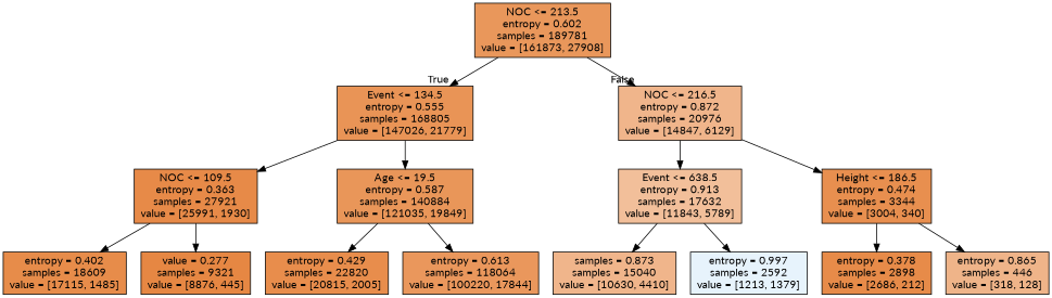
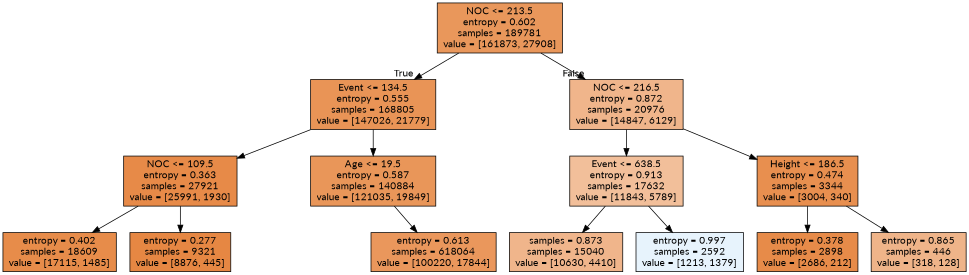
  digraph {
    fontname=Lato
    node [color=black fillcolor="#f0b58b" fontname=Lato shape=box style=filled]
    edge [fontname=Lato]
    n1 [fillcolor="#e9975b" label="NOC <= 213.5\nentropy = 0.602\nsamples = 189781\nvalue = [161873, 27908]"]
    n2 [fillcolor="#e99456" label="Event <= 134.5\nentropy = 0.555\nsamples = 168805\nvalue = [147026, 21779]"]
    n3 [label="NOC <= 216.5\nentropy = 0.872\nsamples = 20976\nvalue = [14847, 6129]"]
    n4 [fillcolor="#e78a48" label="NOC <= 109.5\nentropy = 0.363\nsamples = 27921\nvalue = [25991, 1930]"]
    n5 [fillcolor="#e99659" label="Age <= 19.5\nentropy = 0.587\nsamples = 140884\nvalue = [121035, 19849]"]
    n6 [fillcolor="#f2bf9a" label="Event <= 638.5\nentropy = 0.913\nsamples = 17632\nvalue = [11843, 5789]"]
    n7 [fillcolor="#e88f4f" label="Height <= 186.5\nentropy = 0.474\nsamples = 3344\nvalue = [3004, 340]"]
    n8 [fillcolor="#e78c4a" label="entropy = 0.402\nsamples = 18609\nvalue = [17115, 1485]"]
-   n9 [fillcolor="#e68743" label="value = 0.277\nsamples = 9321\nvalue = [8876, 445]"]
-   n10 [fillcolor="#e88d4c" label="entropy = 0.429\nsamples = 22820\nvalue = [20815, 2005]"]
-   n11 [fillcolor="#ea975c" label="entropy = 0.613\nsamples = 118064\nvalue = [100220, 17844]"]
+   n9 [fillcolor="#e68743" label="entropy = 0.277\nsamples = 9321\nvalue = [8876, 445]"]
+   n11 [fillcolor="#ea975c" label="entropy = 0.613\nsamples = 618064\nvalue = [100220, 17844]"]
    n12 [label="samples = 0.873\nsamples = 15040\nvalue = [10630, 4410]"]
    n13 [fillcolor="#e7f3fc" label="entropy = 0.997\nsamples = 2592\nvalue = [1213, 1379]"]
    n14 [fillcolor="#e78b49" label="entropy = 0.378\nsamples = 2898\nvalue = [2686, 212]"]
    n15 [fillcolor="#efb489" label="entropy = 0.865\nsamples = 446\nvalue = [318, 128]"]
    n1 -> n2 [headlabel=True labelangle=45 labeldistance=2.5]
    n1 -> n3 [headlabel=False labelangle=-45 labeldistance=2.5]
    n2 -> n4
    n2 -> n5
    n3 -> n6
    n3 -> n7
    n4 -> n8
    n4 -> n9
-   n5 -> n10
    n5 -> n11
    n6 -> n12
    n6 -> n13
    n7 -> n14
    n7 -> n15
  }
